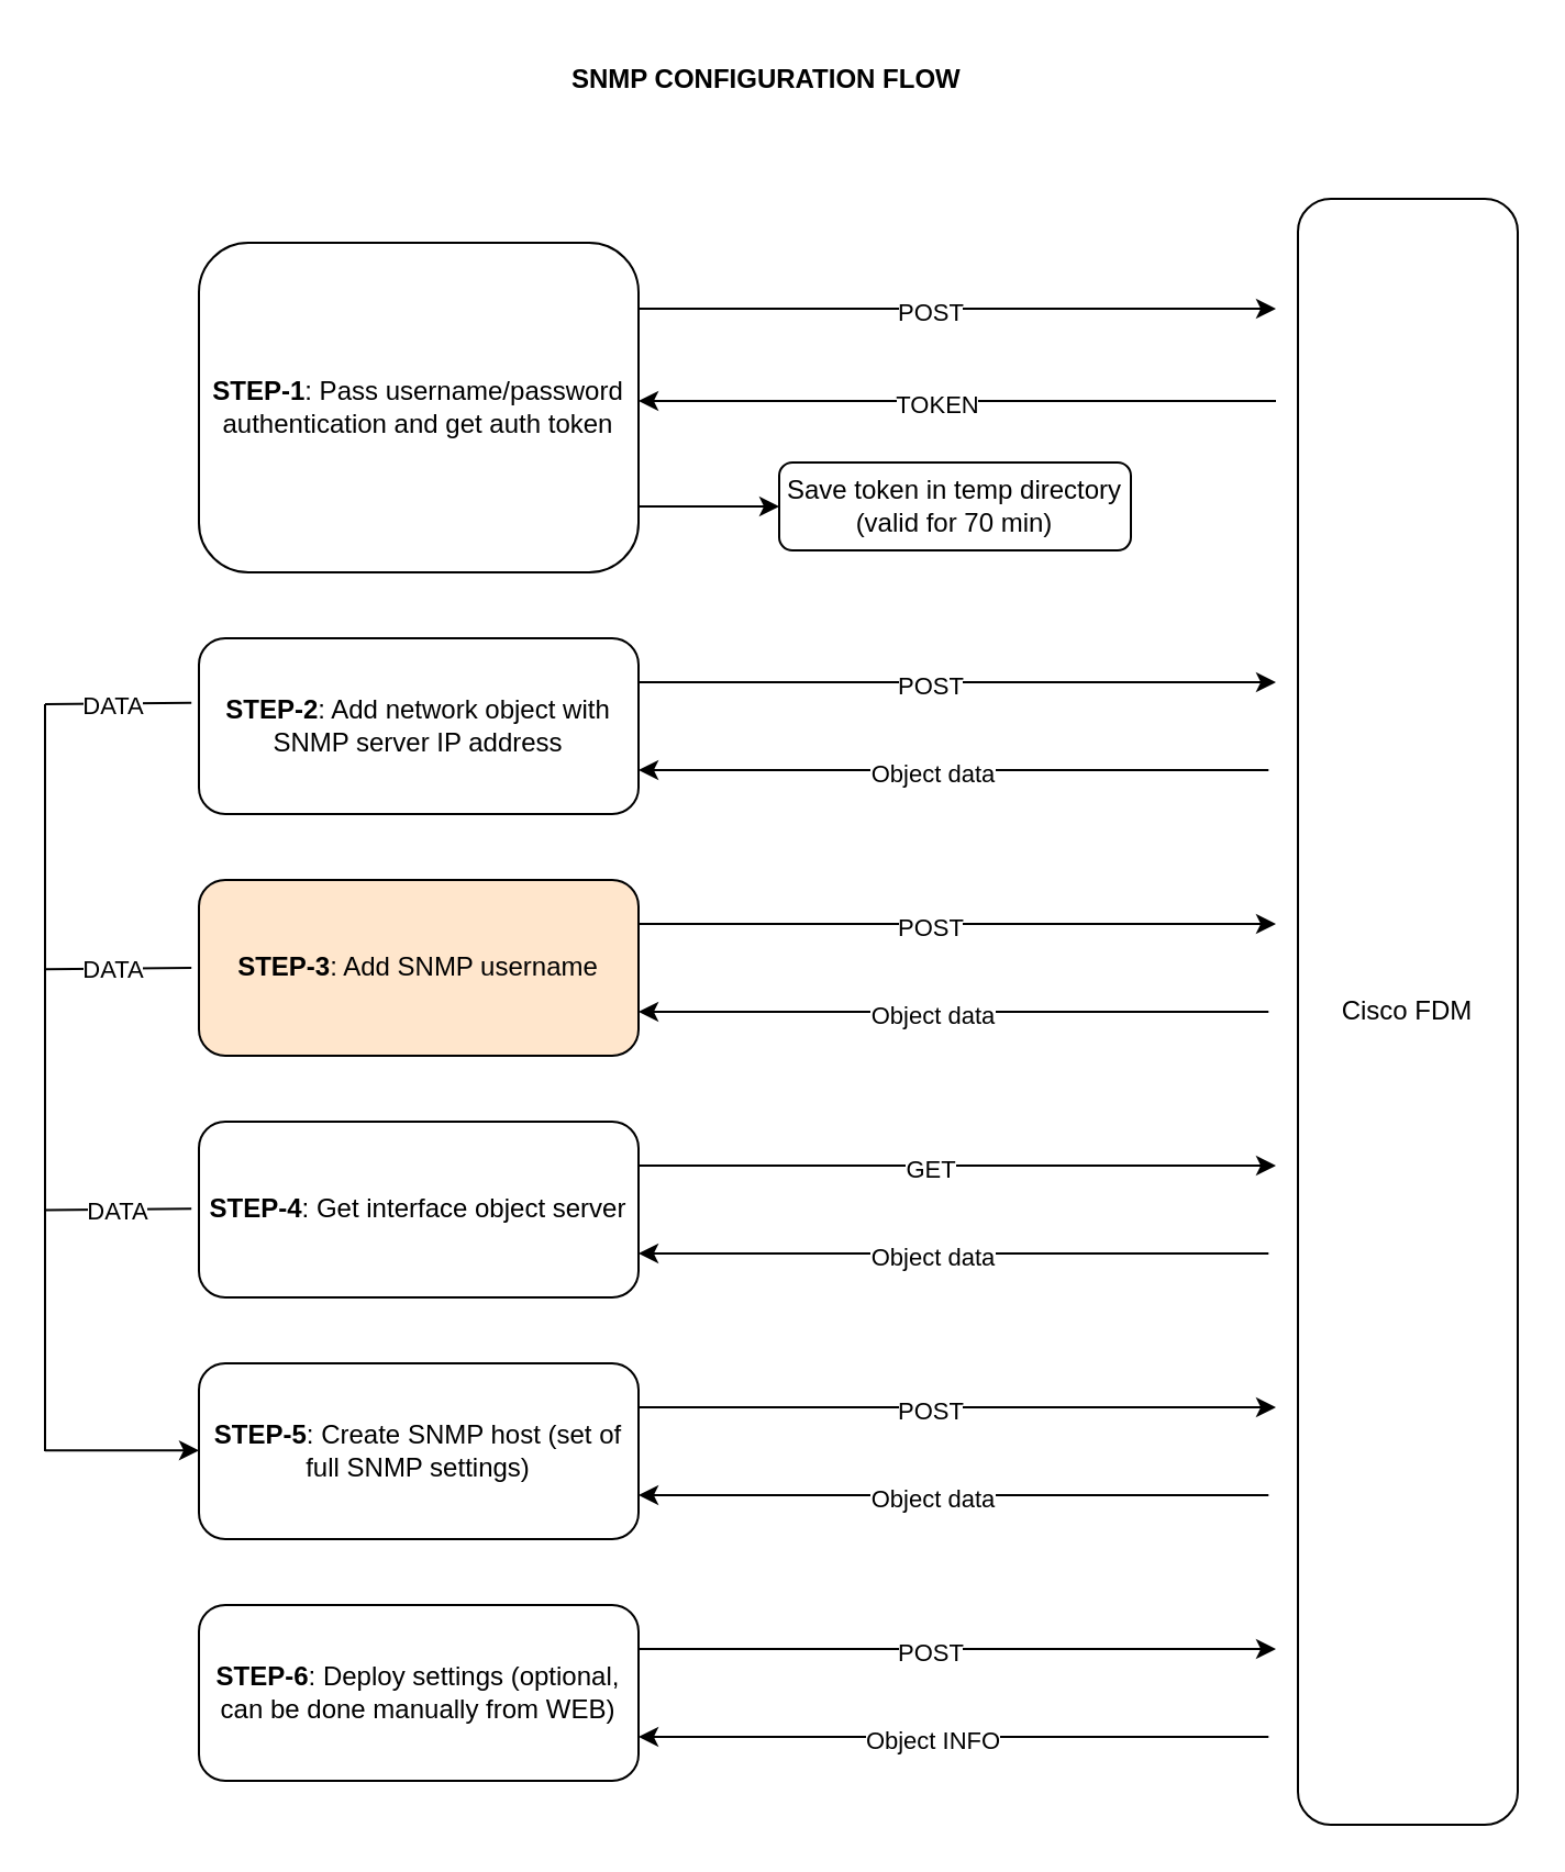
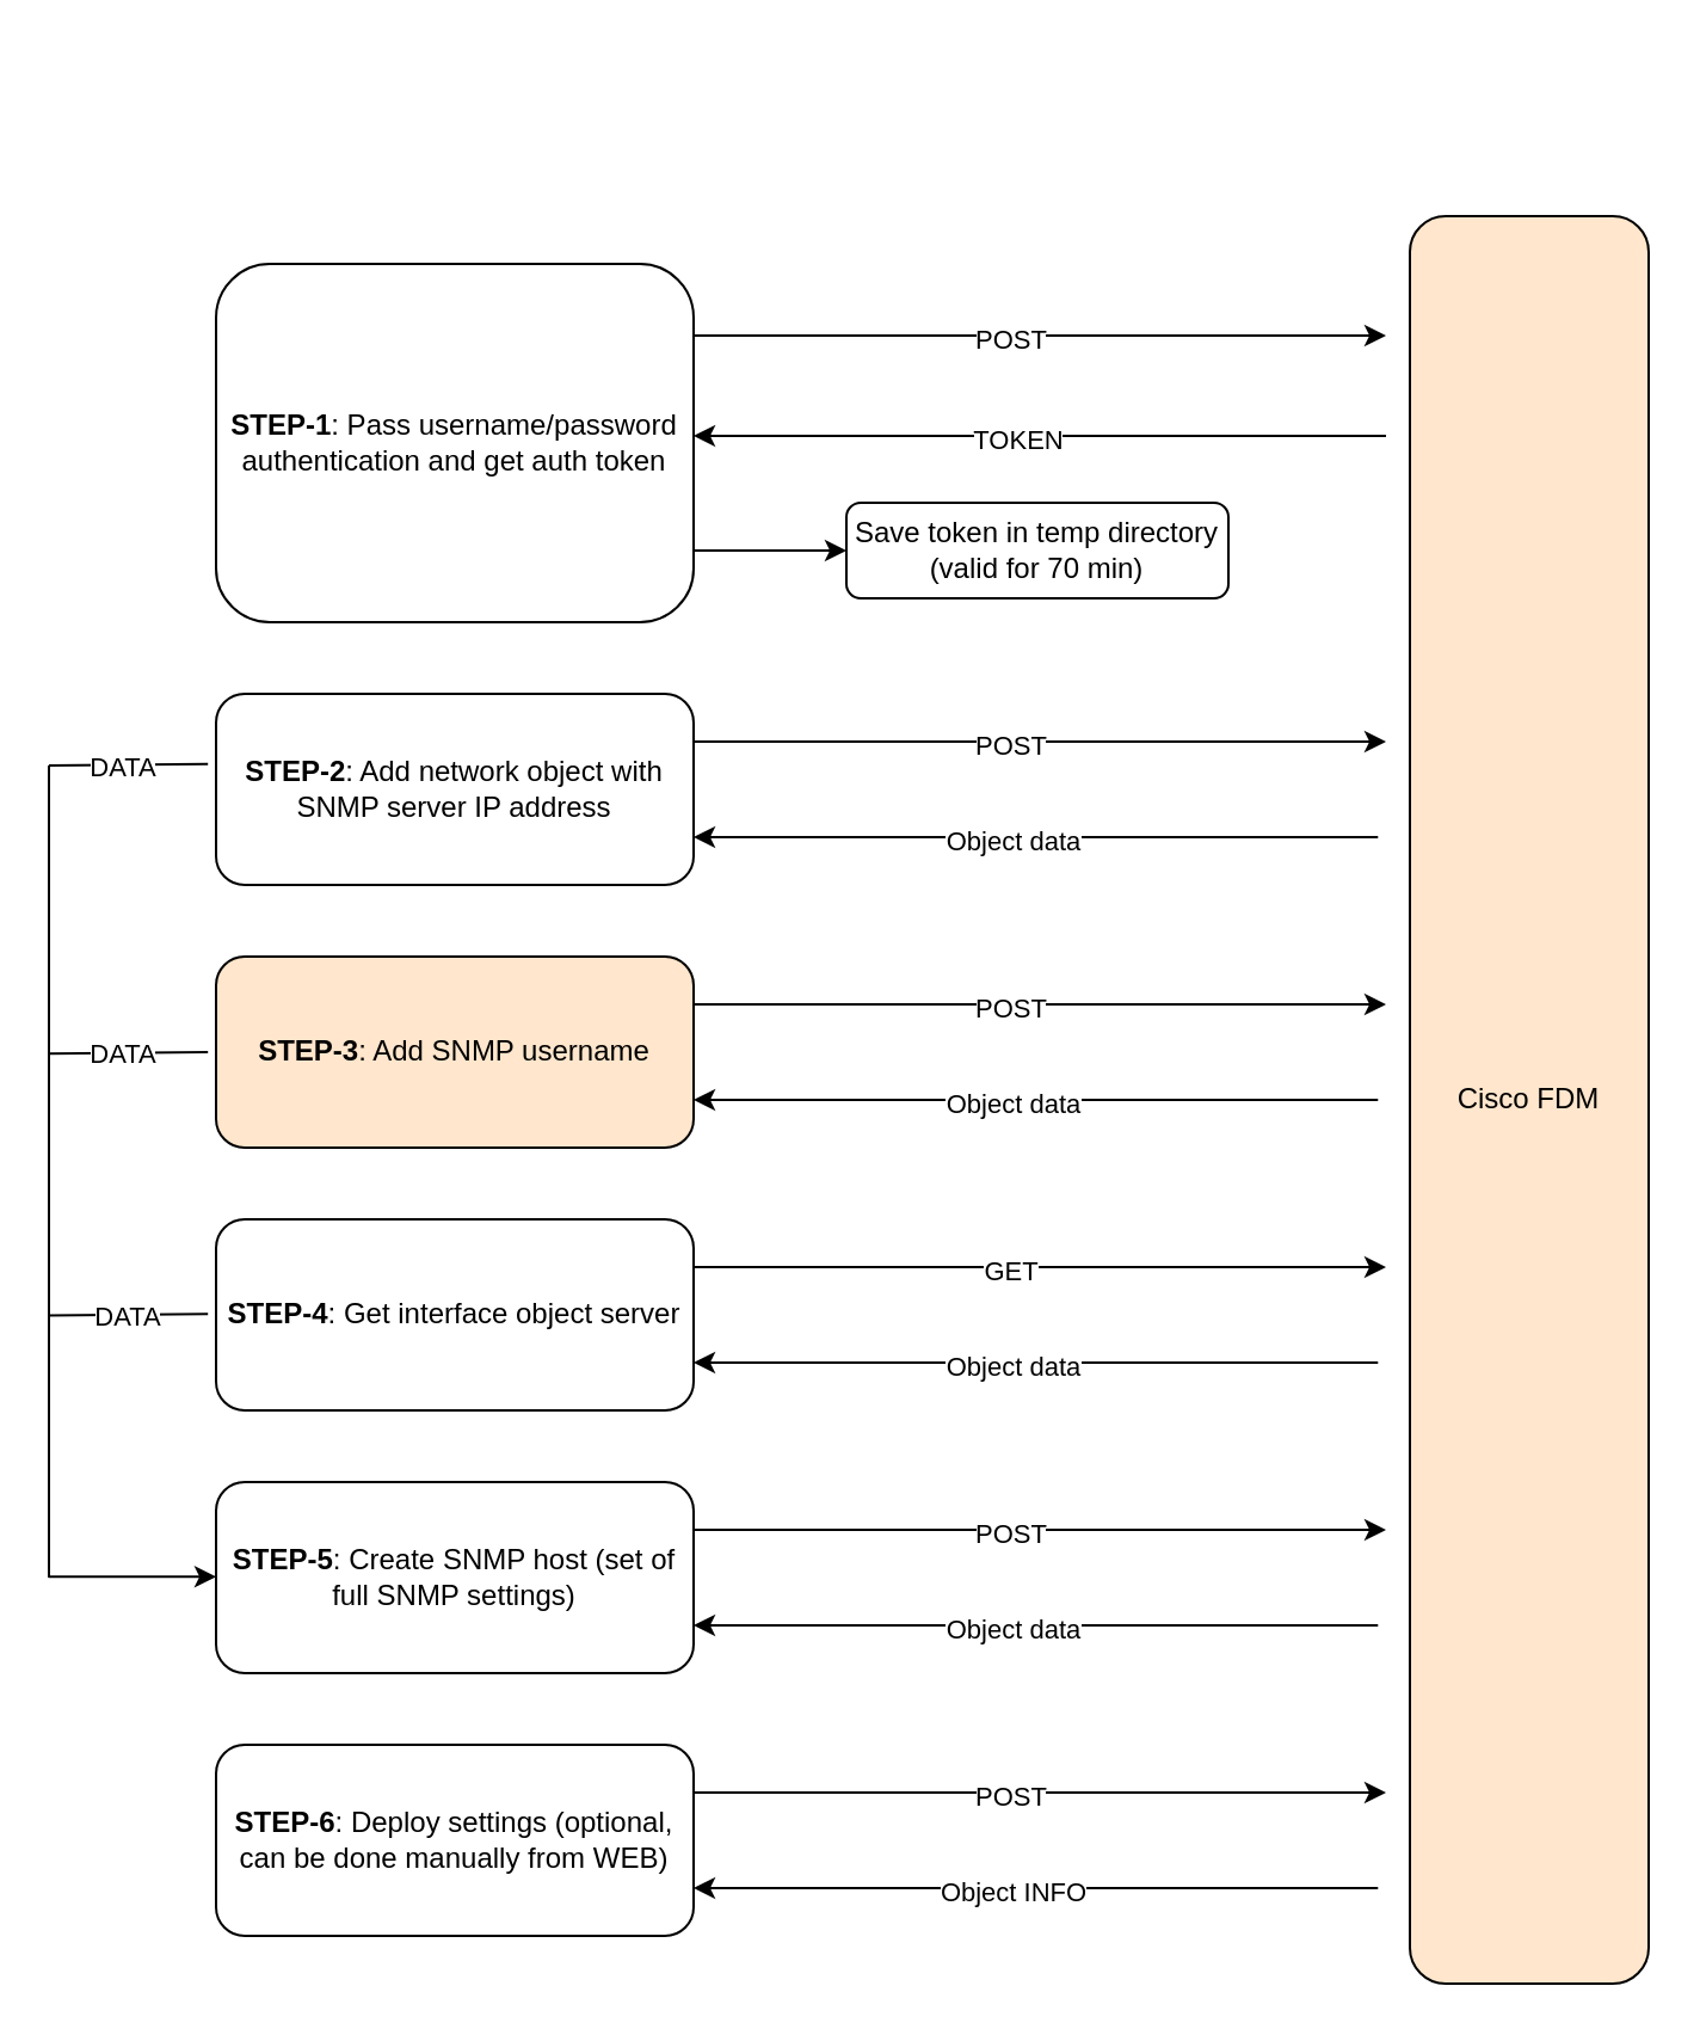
  <mxCell id="0" />
  <mxCell id="1" parent="0" />
  <mxCell id="2" value="&lt;b&gt;STEP-1&lt;/b&gt;: Pass username/password authentication and get auth token" style="rounded=1;whiteSpace=wrap;html=1;fontSize=12;glass=0;strokeWidth=1;shadow=0;" parent="1" vertex="1"><mxGeometry x="90" y="110" width="200" height="150" as="geometry" /></mxCell>
  <mxCell id="3" value="Save token in temp directory (valid for 70 min)" style="rounded=1;whiteSpace=wrap;html=1;fontSize=12;glass=0;strokeWidth=1;shadow=0;" parent="1" vertex="1"><mxGeometry x="354" y="210" width="160" height="40" as="geometry" /></mxCell>
- <mxCell id="4" value="Cisco FDM" style="rounded=1;whiteSpace=wrap;html=1;fontSize=12;glass=0;strokeWidth=1;shadow=0;" vertex="1" parent="1"><mxGeometry x="590" y="90" width="100" height="740" as="geometry" /></mxCell>
+ <mxCell id="4" value="Cisco FDM" style="rounded=1;whiteSpace=wrap;html=1;fontSize=12;glass=0;strokeWidth=1;shadow=0;fillColor=#ffe6cc;" vertex="1" parent="1"><mxGeometry x="590" y="90" width="100" height="740" as="geometry" /></mxCell>
  <mxCell id="5" value="" style="endArrow=classic;html=1;rounded=0;" edge="1" parent="1"><mxGeometry width="50" height="50" relative="1" as="geometry"><mxPoint x="580" y="182" as="sourcePoint" /><mxPoint x="290" y="182" as="targetPoint" /></mxGeometry></mxCell>
  <mxCell id="6" value="TOKEN" style="edgeLabel;html=1;align=center;verticalAlign=middle;resizable=0;points=[];" vertex="1" connectable="0" parent="5"><mxGeometry x="0.122" y="1" relative="1" as="geometry"><mxPoint x="8" as="offset" /></mxGeometry></mxCell>
  <mxCell id="7" value="" style="endArrow=classic;html=1;rounded=0;" edge="1" parent="1"><mxGeometry width="50" height="50" relative="1" as="geometry"><mxPoint x="290" y="140" as="sourcePoint" /><mxPoint x="580" y="140" as="targetPoint" /></mxGeometry></mxCell>
  <mxCell id="8" value="POST" style="edgeLabel;html=1;align=center;verticalAlign=middle;resizable=0;points=[];" vertex="1" connectable="0" parent="7"><mxGeometry x="-0.088" y="-1" relative="1" as="geometry"><mxPoint as="offset" /></mxGeometry></mxCell>
  <mxCell id="9" value="" style="endArrow=classic;html=1;rounded=0;entryX=0;entryY=0.5;entryDx=0;entryDy=0;" edge="1" parent="1" target="3"><mxGeometry width="50" height="50" relative="1" as="geometry"><mxPoint x="290" y="230" as="sourcePoint" /><mxPoint x="370" y="290" as="targetPoint" /></mxGeometry></mxCell>
  <mxCell id="10" value="&lt;b&gt;STEP-2&lt;/b&gt;: Add network object with SNMP server IP address" style="rounded=1;whiteSpace=wrap;html=1;fontSize=12;glass=0;strokeWidth=1;shadow=0;" vertex="1" parent="1"><mxGeometry x="90" y="290" width="200" height="80" as="geometry" /></mxCell>
  <mxCell id="11" value="" style="endArrow=classic;html=1;rounded=0;entryX=0;entryY=0.101;entryDx=0;entryDy=0;entryPerimeter=0;" edge="1" parent="1"><mxGeometry width="50" height="50" relative="1" as="geometry"><mxPoint x="290" y="310" as="sourcePoint" /><mxPoint x="580" y="310" as="targetPoint" /></mxGeometry></mxCell>
  <mxCell id="12" value="POST" style="edgeLabel;html=1;align=center;verticalAlign=middle;resizable=0;points=[];" vertex="1" connectable="0" parent="11"><mxGeometry x="-0.088" y="-1" relative="1" as="geometry"><mxPoint as="offset" /></mxGeometry></mxCell>
  <mxCell id="13" value="" style="endArrow=classic;html=1;rounded=0;exitX=-0.028;exitY=0.162;exitDx=0;exitDy=0;exitPerimeter=0;" edge="1" parent="1"><mxGeometry width="50" height="50" relative="1" as="geometry"><mxPoint x="576.64" y="350" as="sourcePoint" /><mxPoint x="290" y="350" as="targetPoint" /></mxGeometry></mxCell>
  <mxCell id="14" value="Object data" style="edgeLabel;html=1;align=center;verticalAlign=middle;resizable=0;points=[];" vertex="1" connectable="0" parent="13"><mxGeometry x="0.122" y="1" relative="1" as="geometry"><mxPoint x="8" as="offset" /></mxGeometry></mxCell>
  <mxCell id="15" value="&lt;b&gt;STEP-3&lt;/b&gt;: Add SNMP username" style="rounded=1;whiteSpace=wrap;html=1;fontSize=12;glass=0;strokeWidth=1;shadow=0;fillColor=#ffe6cc;" vertex="1" parent="1"><mxGeometry x="90" y="400" width="200" height="80" as="geometry" /></mxCell>
  <mxCell id="16" value="" style="endArrow=classic;html=1;rounded=0;entryX=0;entryY=0.101;entryDx=0;entryDy=0;entryPerimeter=0;" edge="1" parent="1"><mxGeometry width="50" height="50" relative="1" as="geometry"><mxPoint x="290" y="420" as="sourcePoint" /><mxPoint x="580" y="420" as="targetPoint" /></mxGeometry></mxCell>
  <mxCell id="17" value="POST" style="edgeLabel;html=1;align=center;verticalAlign=middle;resizable=0;points=[];" vertex="1" connectable="0" parent="16"><mxGeometry x="-0.088" y="-1" relative="1" as="geometry"><mxPoint as="offset" /></mxGeometry></mxCell>
  <mxCell id="18" value="" style="endArrow=classic;html=1;rounded=0;exitX=-0.028;exitY=0.162;exitDx=0;exitDy=0;exitPerimeter=0;" edge="1" parent="1"><mxGeometry width="50" height="50" relative="1" as="geometry"><mxPoint x="576.64" y="460" as="sourcePoint" /><mxPoint x="290" y="460" as="targetPoint" /></mxGeometry></mxCell>
  <mxCell id="19" value="Object data" style="edgeLabel;html=1;align=center;verticalAlign=middle;resizable=0;points=[];" vertex="1" connectable="0" parent="18"><mxGeometry x="0.122" y="1" relative="1" as="geometry"><mxPoint x="8" as="offset" /></mxGeometry></mxCell>
  <mxCell id="20" value="&lt;b&gt;STEP-4&lt;/b&gt;: Get interface object server" style="rounded=1;whiteSpace=wrap;html=1;fontSize=12;glass=0;strokeWidth=1;shadow=0;" vertex="1" parent="1"><mxGeometry x="90" y="510" width="200" height="80" as="geometry" /></mxCell>
  <mxCell id="21" value="" style="endArrow=classic;html=1;rounded=0;entryX=0;entryY=0.101;entryDx=0;entryDy=0;entryPerimeter=0;" edge="1" parent="1"><mxGeometry width="50" height="50" relative="1" as="geometry"><mxPoint x="290" y="530" as="sourcePoint" /><mxPoint x="580" y="530" as="targetPoint" /></mxGeometry></mxCell>
  <mxCell id="22" value="GET" style="edgeLabel;html=1;align=center;verticalAlign=middle;resizable=0;points=[];" vertex="1" connectable="0" parent="21"><mxGeometry x="-0.088" y="-1" relative="1" as="geometry"><mxPoint as="offset" /></mxGeometry></mxCell>
  <mxCell id="23" value="" style="endArrow=classic;html=1;rounded=0;exitX=-0.028;exitY=0.162;exitDx=0;exitDy=0;exitPerimeter=0;" edge="1" parent="1"><mxGeometry width="50" height="50" relative="1" as="geometry"><mxPoint x="576.64" y="570" as="sourcePoint" /><mxPoint x="290" y="570" as="targetPoint" /></mxGeometry></mxCell>
  <mxCell id="24" value="Object data" style="edgeLabel;html=1;align=center;verticalAlign=middle;resizable=0;points=[];" vertex="1" connectable="0" parent="23"><mxGeometry x="0.122" y="1" relative="1" as="geometry"><mxPoint x="8" as="offset" /></mxGeometry></mxCell>
  <mxCell id="25" value="&lt;b&gt;STEP-5&lt;/b&gt;: Create SNMP host (set of full SNMP settings)" style="rounded=1;whiteSpace=wrap;html=1;fontSize=12;glass=0;strokeWidth=1;shadow=0;" vertex="1" parent="1"><mxGeometry x="90" y="620" width="200" height="80" as="geometry" /></mxCell>
  <mxCell id="26" value="" style="endArrow=classic;html=1;rounded=0;entryX=0;entryY=0.101;entryDx=0;entryDy=0;entryPerimeter=0;" edge="1" parent="1"><mxGeometry width="50" height="50" relative="1" as="geometry"><mxPoint x="290" y="640" as="sourcePoint" /><mxPoint x="580" y="640" as="targetPoint" /></mxGeometry></mxCell>
  <mxCell id="27" value="POST" style="edgeLabel;html=1;align=center;verticalAlign=middle;resizable=0;points=[];" vertex="1" connectable="0" parent="26"><mxGeometry x="-0.088" y="-1" relative="1" as="geometry"><mxPoint as="offset" /></mxGeometry></mxCell>
  <mxCell id="28" value="" style="endArrow=classic;html=1;rounded=0;exitX=-0.028;exitY=0.162;exitDx=0;exitDy=0;exitPerimeter=0;" edge="1" parent="1"><mxGeometry width="50" height="50" relative="1" as="geometry"><mxPoint x="576.64" y="680" as="sourcePoint" /><mxPoint x="290" y="680" as="targetPoint" /></mxGeometry></mxCell>
  <mxCell id="29" value="Object data" style="edgeLabel;html=1;align=center;verticalAlign=middle;resizable=0;points=[];" vertex="1" connectable="0" parent="28"><mxGeometry x="0.122" y="1" relative="1" as="geometry"><mxPoint x="8" as="offset" /></mxGeometry></mxCell>
  <mxCell id="30" value="&lt;b&gt;STEP-6&lt;/b&gt;: Deploy settings (optional, can be done manually from WEB)" style="rounded=1;whiteSpace=wrap;html=1;fontSize=12;glass=0;strokeWidth=1;shadow=0;" vertex="1" parent="1"><mxGeometry x="90" y="730" width="200" height="80" as="geometry" /></mxCell>
  <mxCell id="31" value="" style="endArrow=classic;html=1;rounded=0;entryX=0;entryY=0.101;entryDx=0;entryDy=0;entryPerimeter=0;" edge="1" parent="1"><mxGeometry width="50" height="50" relative="1" as="geometry"><mxPoint x="290" y="750" as="sourcePoint" /><mxPoint x="580" y="750" as="targetPoint" /></mxGeometry></mxCell>
  <mxCell id="32" value="POST" style="edgeLabel;html=1;align=center;verticalAlign=middle;resizable=0;points=[];" vertex="1" connectable="0" parent="31"><mxGeometry x="-0.088" y="-1" relative="1" as="geometry"><mxPoint as="offset" /></mxGeometry></mxCell>
  <mxCell id="33" value="" style="endArrow=classic;html=1;rounded=0;exitX=-0.028;exitY=0.162;exitDx=0;exitDy=0;exitPerimeter=0;" edge="1" parent="1"><mxGeometry width="50" height="50" relative="1" as="geometry"><mxPoint x="576.64" y="790" as="sourcePoint" /><mxPoint x="290" y="790" as="targetPoint" /></mxGeometry></mxCell>
  <mxCell id="34" value="Object INFO" style="edgeLabel;html=1;align=center;verticalAlign=middle;resizable=0;points=[];" vertex="1" connectable="0" parent="33"><mxGeometry x="0.122" y="1" relative="1" as="geometry"><mxPoint x="8" as="offset" /></mxGeometry></mxCell>
  <mxCell id="35" value="" style="endArrow=classic;html=1;rounded=0;" edge="1" parent="1"><mxGeometry width="50" height="50" relative="1" as="geometry"><mxPoint x="20" y="659.64" as="sourcePoint" /><mxPoint x="90" y="659.64" as="targetPoint" /></mxGeometry></mxCell>
  <mxCell id="36" value="" style="endArrow=none;html=1;rounded=0;" edge="1" parent="1"><mxGeometry width="50" height="50" relative="1" as="geometry"><mxPoint x="20" y="660" as="sourcePoint" /><mxPoint x="20" y="320" as="targetPoint" /></mxGeometry></mxCell>
  <mxCell id="37" value="" style="endArrow=none;html=1;rounded=0;exitX=-0.017;exitY=0.367;exitDx=0;exitDy=0;exitPerimeter=0;" edge="1" parent="1" source="10"><mxGeometry width="50" height="50" relative="1" as="geometry"><mxPoint x="30" y="670" as="sourcePoint" /><mxPoint x="20" y="320" as="targetPoint" /></mxGeometry></mxCell>
  <mxCell id="38" value="DATA" style="edgeLabel;html=1;align=center;verticalAlign=middle;resizable=0;points=[];" vertex="1" connectable="0" parent="37"><mxGeometry x="0.071" y="1" relative="1" as="geometry"><mxPoint as="offset" /></mxGeometry></mxCell>
  <mxCell id="39" value="" style="endArrow=none;html=1;rounded=0;exitX=-0.017;exitY=0.367;exitDx=0;exitDy=0;exitPerimeter=0;" edge="1" parent="1"><mxGeometry width="50" height="50" relative="1" as="geometry"><mxPoint x="86.6" y="440" as="sourcePoint" /><mxPoint x="20" y="440.64" as="targetPoint" /></mxGeometry></mxCell>
  <mxCell id="40" value="DATA" style="edgeLabel;html=1;align=center;verticalAlign=middle;resizable=0;points=[];" vertex="1" connectable="0" parent="39"><mxGeometry x="0.071" relative="1" as="geometry"><mxPoint as="offset" /></mxGeometry></mxCell>
  <mxCell id="41" value="" style="endArrow=none;html=1;rounded=0;exitX=-0.017;exitY=0.367;exitDx=0;exitDy=0;exitPerimeter=0;" edge="1" parent="1"><mxGeometry width="50" height="50" relative="1" as="geometry"><mxPoint x="86.6" y="549.64" as="sourcePoint" /><mxPoint x="20" y="550.28" as="targetPoint" /></mxGeometry></mxCell>
  <mxCell id="42" value="DATA" style="edgeLabel;html=1;align=center;verticalAlign=middle;resizable=0;points=[];" vertex="1" connectable="0" parent="41"><mxGeometry x="0.029" y="1" relative="1" as="geometry"><mxPoint as="offset" /></mxGeometry></mxCell>
- <mxCell id="43" value="SNMP CONFIGURATION FLOW" style="text;strokeColor=none;fillColor=none;align=left;verticalAlign=middle;spacingLeft=4;spacingRight=4;overflow=hidden;points=[[0,0.5],[1,0.5]];portConstraint=eastwest;rotatable=0;fontStyle=1" vertex="1" parent="1"><mxGeometry x="254" y="20" width="200" height="30" as="geometry" /></mxCell>
